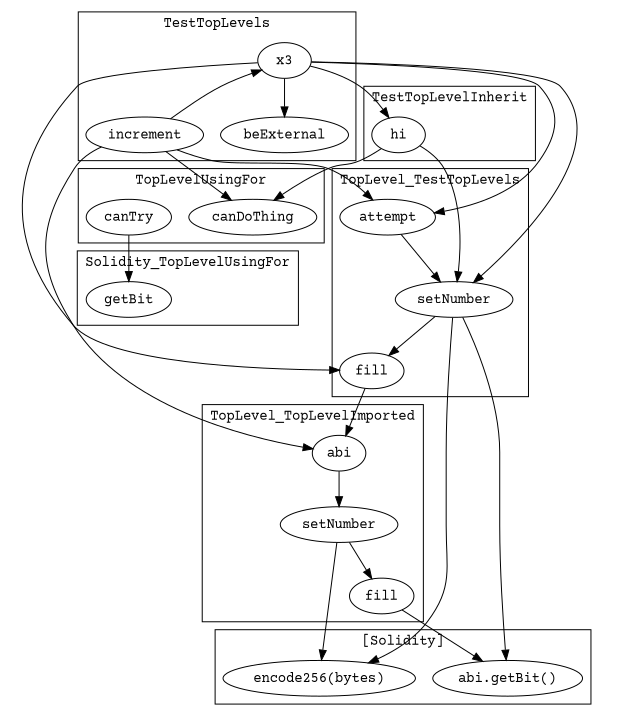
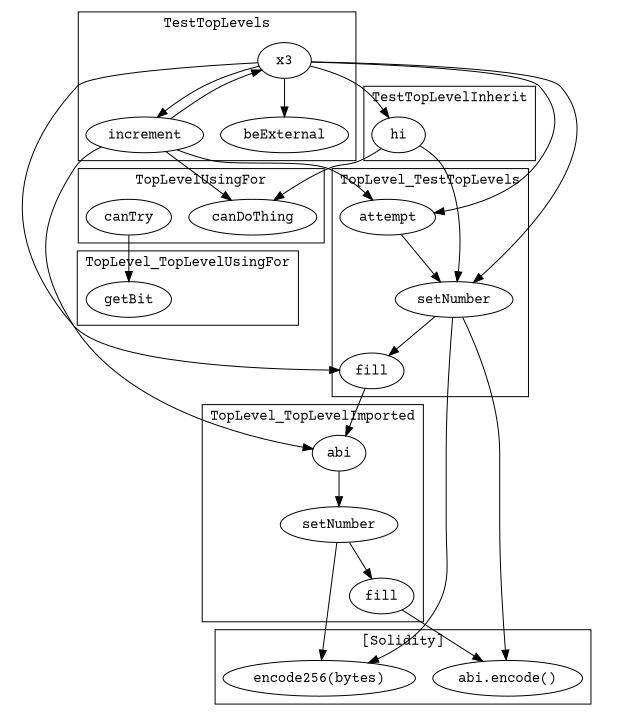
  strict digraph {
    fontname="Courier Prime"
    node [fontname="Courier Prime"]
    edge [fontname="Courier Prime"]
    n1 [label=beExternal]
    n2 [label=increment]
    n3 [label=x3]
    n4 [label=hi]
    n5 [label=canDoThing]
    n6 [label=canTry]
    n7 [label=attempt]
    n8 [label=fill]
    n9 [label=setNumber]
    n10 [label=abi]
    n11 [label=fill]
    n12 [label=setNumber]
    n13 [label=getBit]
-   "abi.encode()" [label="abi.getBit()"]
+   "abi.encode()"
    n15 [label="encode256(bytes)"]
    subgraph cluster_1 {
      label=TestTopLevels
      n1
      n2
      n3
    }
    subgraph cluster_2 {
      label=TestTopLevelInherit
      n4
    }
    subgraph cluster_3 {
      label=TopLevelUsingFor
      n5
      n6
    }
    subgraph cluster_4 {
      label=TopLevel_TestTopLevels
      n7
      n8
      n9
    }
    subgraph cluster_5 {
      label=TopLevel_TopLevelImported
      n10
      n11
      n12
    }
    subgraph cluster_6 {
-     label=Solidity_TopLevelUsingFor
+     label=TopLevel_TopLevelUsingFor
      n13
    }
    subgraph cluster_7 {
      label="[Solidity]"
      "abi.encode()"
      n15
    }
    n2 -> n3
    n2 -> n5
    n2 -> n7
    n2 -> n10
    n3 -> n1
+   n3 -> n2
    n3 -> n4
    n3 -> n7
    n3 -> n8
    n3 -> n9
    n4 -> n5
    n4 -> n9
    n6 -> n13
    n7 -> n9
    n8 -> n10
    n9 -> n8
    n9 -> "abi.encode()"
    n9 -> n15
    n10 -> n12
    n11 -> "abi.encode()"
    n12 -> n11
    n12 -> n15
  }
